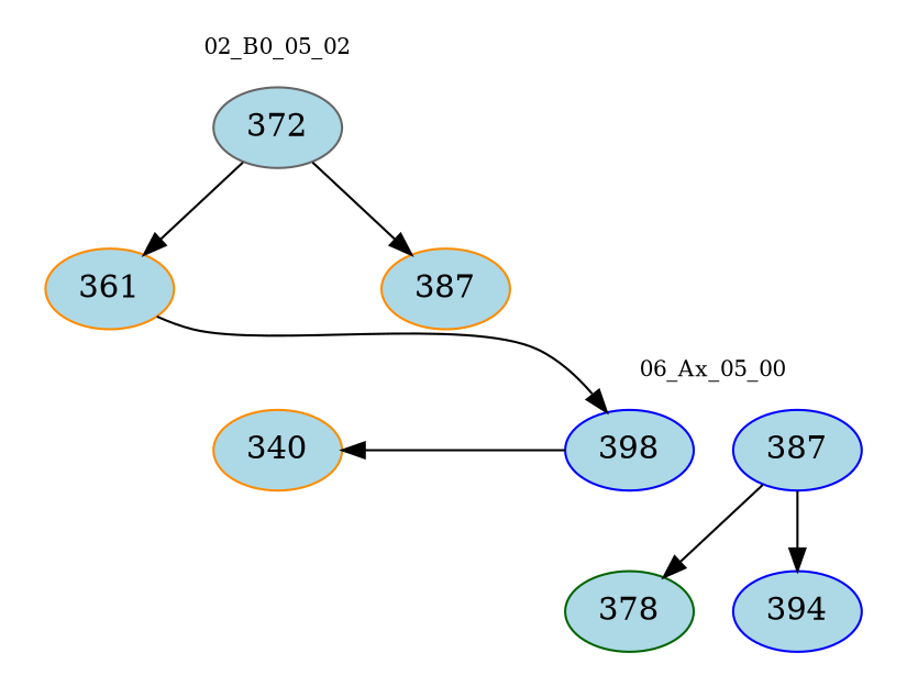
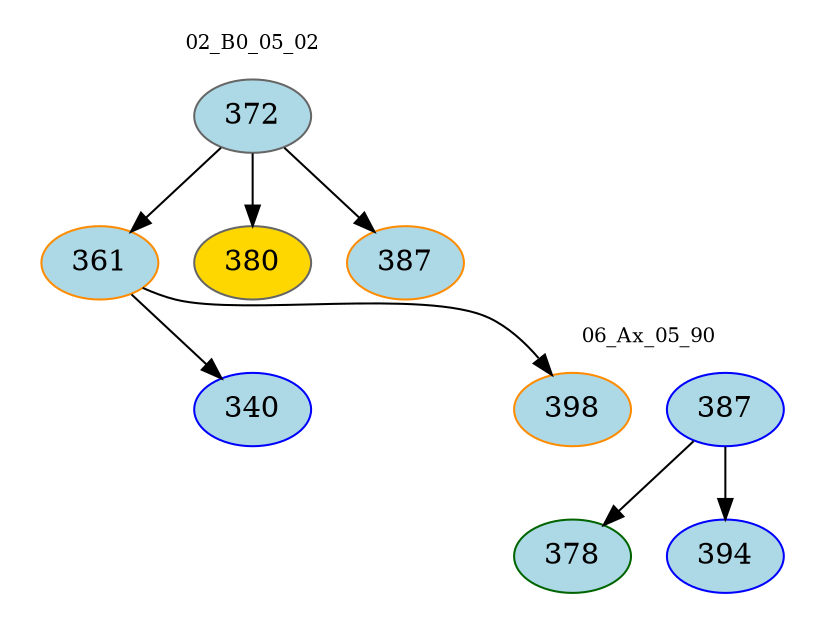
  digraph {
    node [color=blue fillcolor=lightblue style=filled]
    edge [color=black]
    n1 [label=387]
    n2 [color=darkgreen label=378]
    n3 [label=394]
-   n4 [label=398]
+   n4 [color=darkorange label=398]
    n5 [color=gray40 label=372]
    n6 [color=darkorange label=361]
+   n7 [color=gray40 fillcolor=gold label=380]
    n8 [color=darkorange label=387]
-   n9 [color=darkorange label=340]
+   n9 [label=340]
    subgraph cluster_1 {
      color=white
      fontsize=10
-     label="06_Ax_05_00"
+     label="06_Ax_05_90"
      n1
      n2
      n3
      n4
    }
    subgraph cluster_2 {
      color=white
      fontsize=10
      label="02_B0_05_02"
      n5
      n6
+     n7
      n8
      n9
    }
    n1 -> n2
    n1 -> n3
    n5 -> n6
+   n5 -> n7
    n5 -> n8
    n6 -> n4
-   n4 -> n9
+   n6 -> n9
  }
